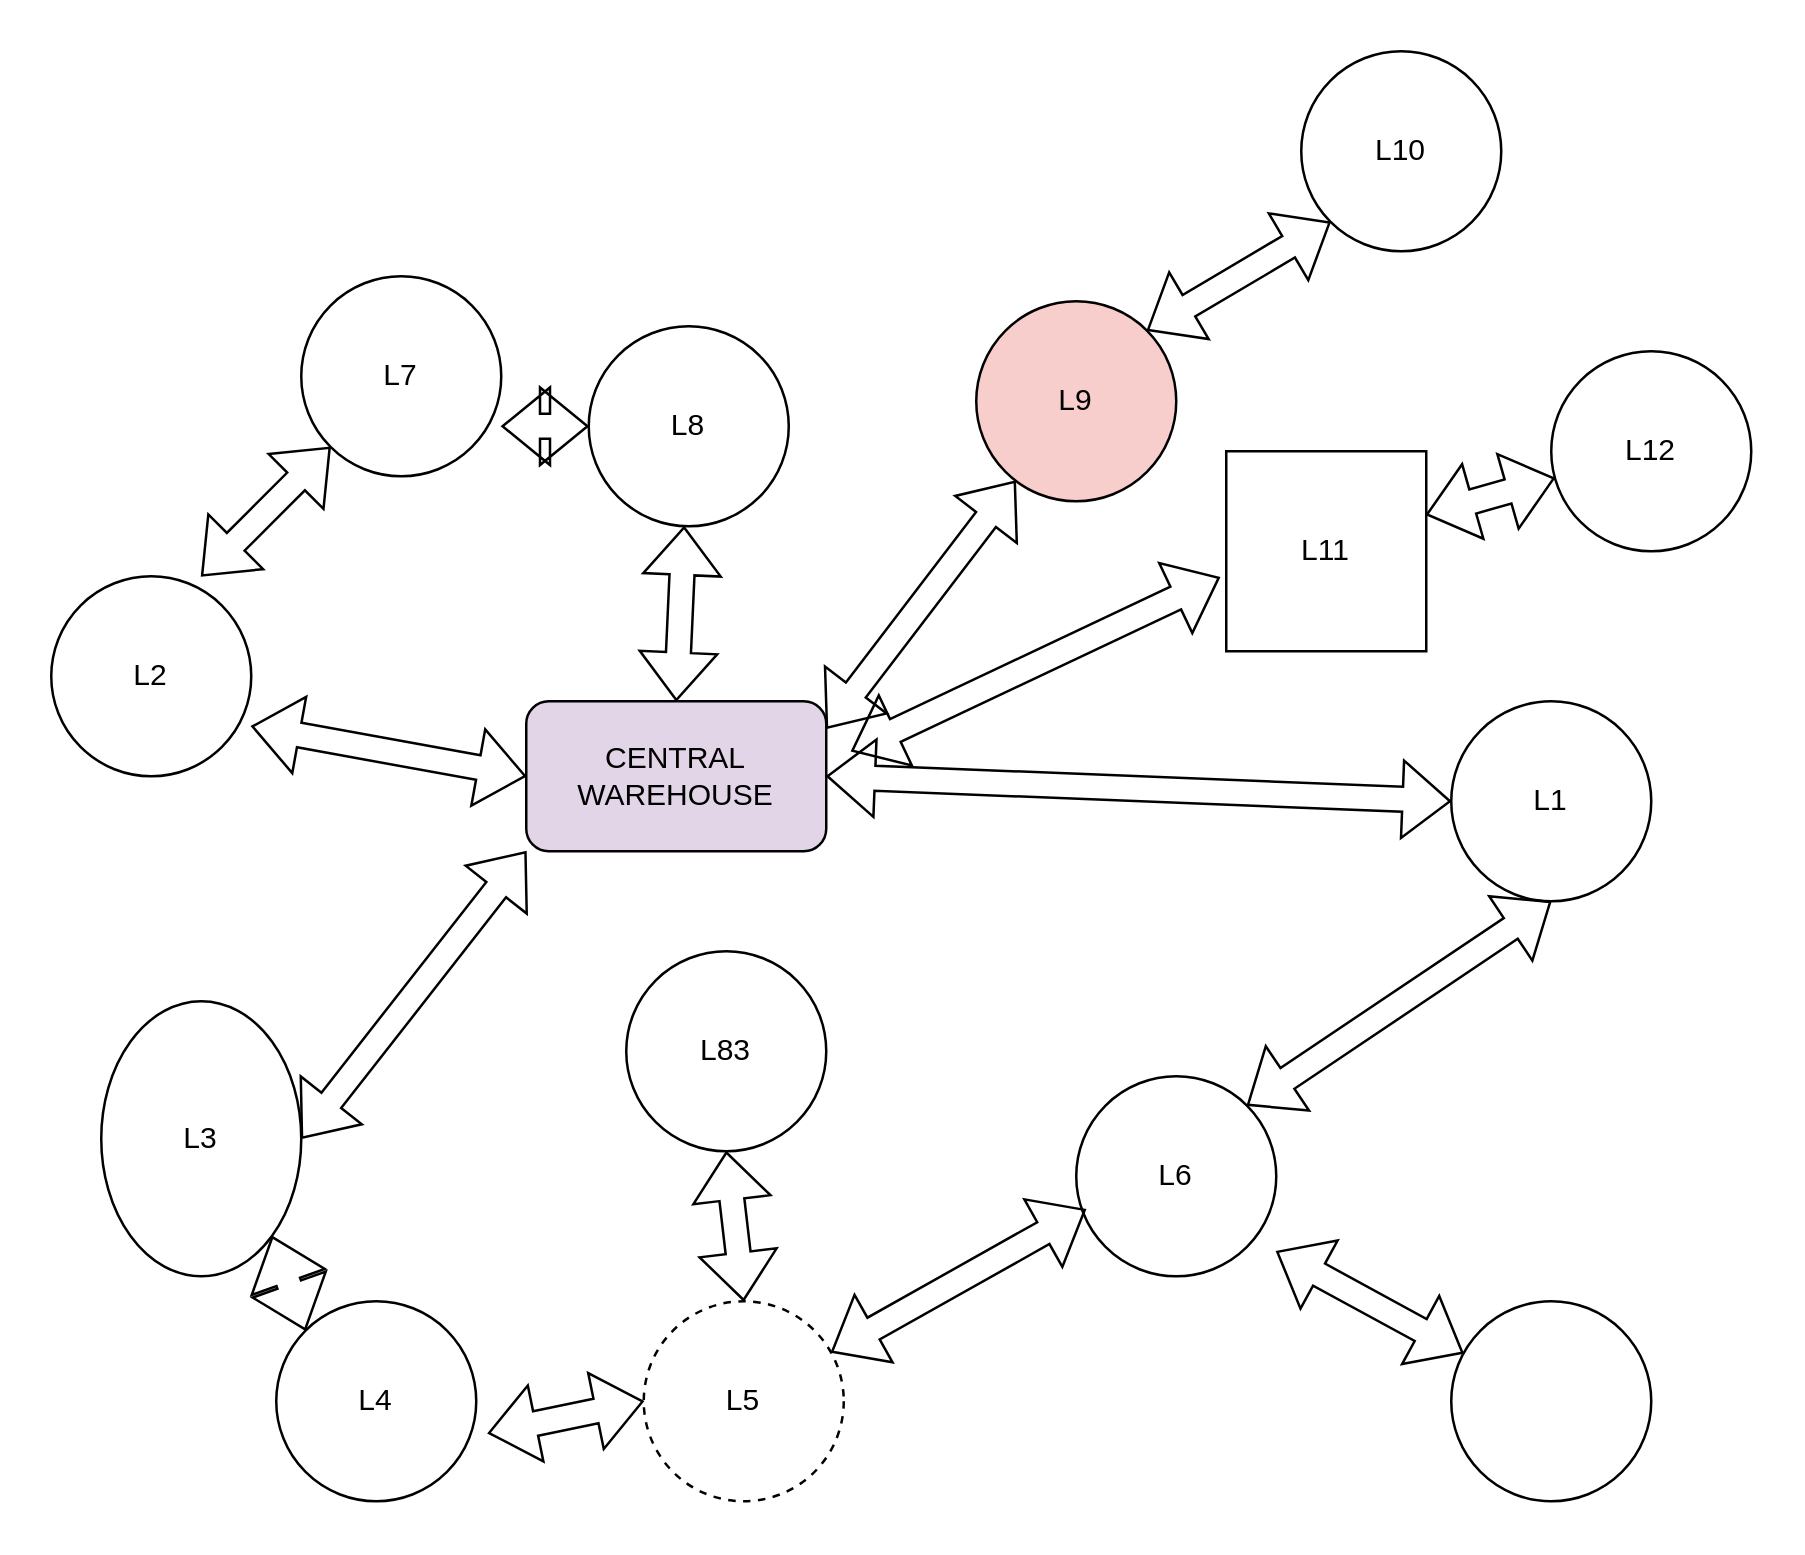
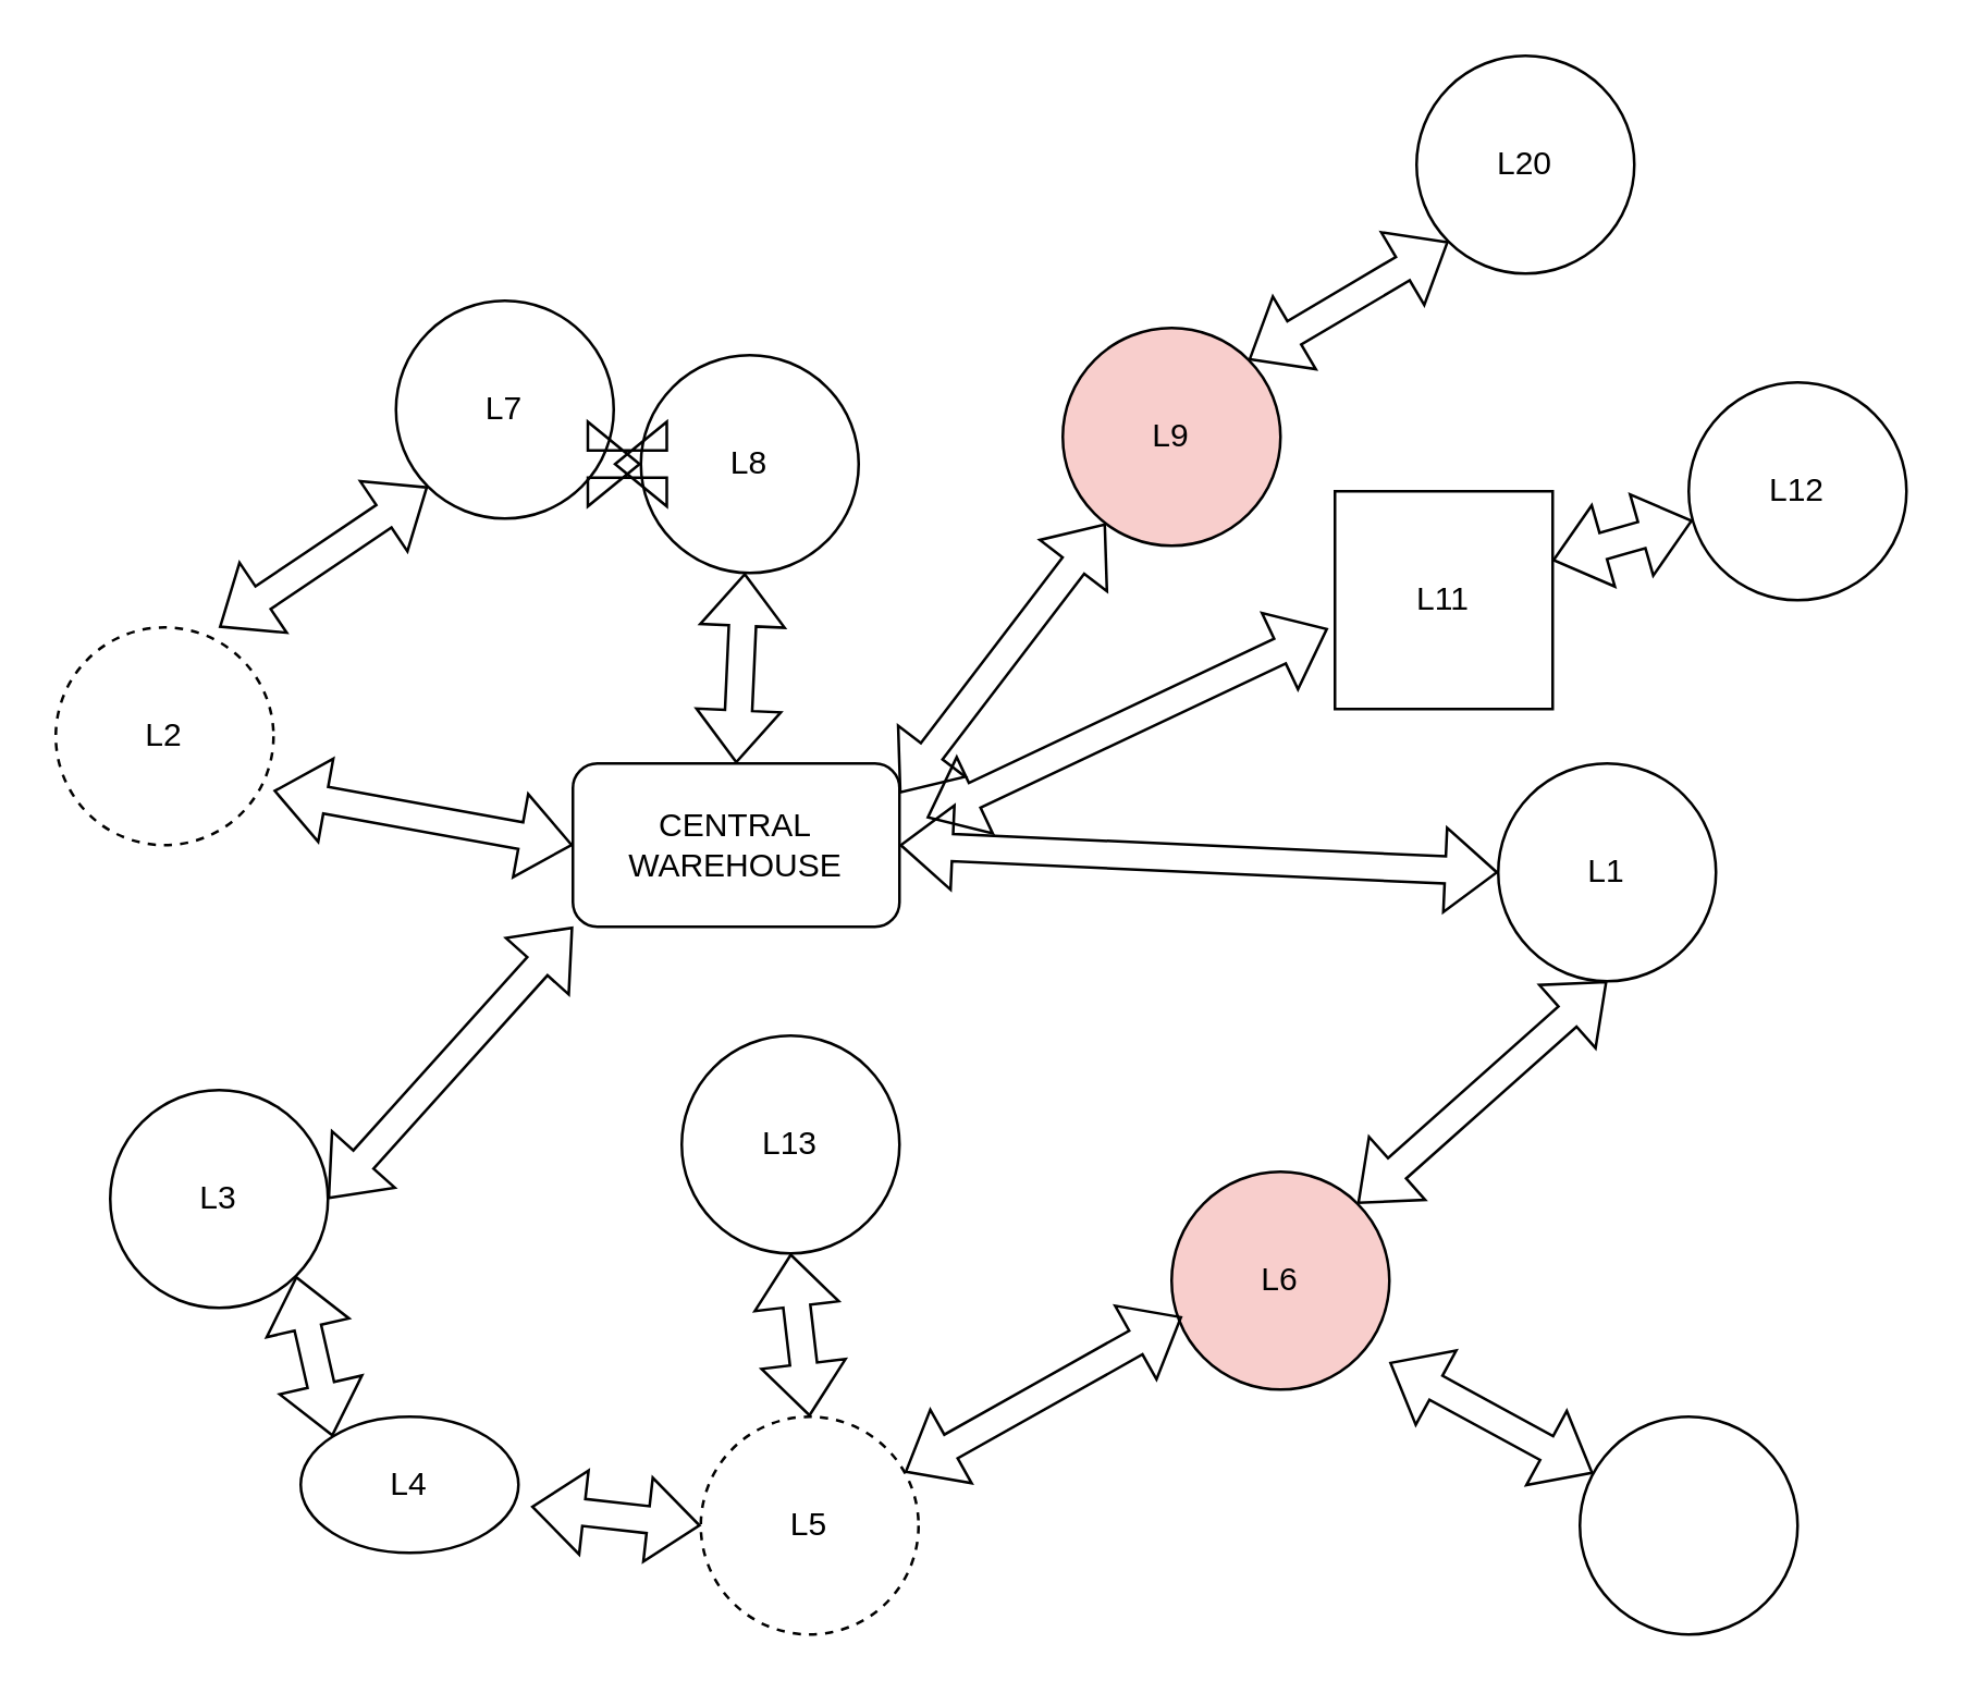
  <mxCell id="0" />
  <mxCell id="1" parent="0" />
- <mxCell id="2" value="CENTRAL&lt;br&gt;WAREHOUSE" style="rounded=1;whiteSpace=wrap;html=1;fillColor=#e1d5e7;" vertex="1" parent="1"><mxGeometry x="210" y="280" width="120" height="60" as="geometry" /></mxCell>
- <mxCell id="3" value="L1" style="ellipse;whiteSpace=wrap;html=1;aspect=fixed;" vertex="1" parent="1"><mxGeometry x="580" y="280" width="80" height="80" as="geometry" /></mxCell>
+ <mxCell id="2" value="CENTRAL&lt;br&gt;WAREHOUSE" style="rounded=1;whiteSpace=wrap;html=1;" vertex="1" parent="1"><mxGeometry x="210" y="280" width="120" height="60" as="geometry" /></mxCell>
+ <mxCell id="3" value="L1" style="ellipse;whiteSpace=wrap;html=1;aspect=fixed;" vertex="1" parent="1"><mxGeometry x="550" y="280" width="80" height="80" as="geometry" /></mxCell>
  <mxCell id="4" value="L9" style="ellipse;whiteSpace=wrap;html=1;aspect=fixed;fillColor=#f8cecc;" vertex="1" parent="1"><mxGeometry x="390" y="120" width="80" height="80" as="geometry" /></mxCell>
  <mxCell id="5" value="L8" style="ellipse;whiteSpace=wrap;html=1;aspect=fixed;" vertex="1" parent="1"><mxGeometry x="235" y="130" width="80" height="80" as="geometry" /></mxCell>
  <mxCell id="6" value="L11" style="whiteSpace=wrap;html=1;aspect=fixed;rounded=0;" vertex="1" parent="1"><mxGeometry x="490" y="180" width="80" height="80" as="geometry" /></mxCell>
- <mxCell id="7" value="L7" style="ellipse;whiteSpace=wrap;html=1;aspect=fixed;" vertex="1" parent="1"><mxGeometry x="120" y="110" width="80" height="80" as="geometry" /></mxCell>
- <mxCell id="8" value="L6" style="ellipse;whiteSpace=wrap;html=1;aspect=fixed;" vertex="1" parent="1"><mxGeometry x="430" y="430" width="80" height="80" as="geometry" /></mxCell>
+ <mxCell id="7" value="L7" style="ellipse;whiteSpace=wrap;html=1;aspect=fixed;" vertex="1" parent="1"><mxGeometry x="145" y="110" width="80" height="80" as="geometry" /></mxCell>
+ <mxCell id="8" value="L6" style="ellipse;whiteSpace=wrap;html=1;aspect=fixed;fillColor=#f8cecc;" vertex="1" parent="1"><mxGeometry x="430" y="430" width="80" height="80" as="geometry" /></mxCell>
  <mxCell id="9" value="L5" style="ellipse;whiteSpace=wrap;html=1;aspect=fixed;dashed=1;" vertex="1" parent="1"><mxGeometry x="257" y="520" width="80" height="80" as="geometry" /></mxCell>
- <mxCell id="10" value="L4" style="ellipse;whiteSpace=wrap;html=1;aspect=fixed;" vertex="1" parent="1"><mxGeometry x="110" y="520" width="80" height="80" as="geometry" /></mxCell>
- <mxCell id="11" value="L3" style="ellipse;whiteSpace=wrap;html=1;aspect=fixed;" vertex="1" parent="1"><mxGeometry x="40" y="400" width="80" height="110" as="geometry" /></mxCell>
- <mxCell id="12" value="L2" style="ellipse;whiteSpace=wrap;html=1;aspect=fixed;" vertex="1" parent="1"><mxGeometry x="20" y="230" width="80" height="80" as="geometry" /></mxCell>
+ <mxCell id="10" value="L4" style="ellipse;whiteSpace=wrap;html=1;aspect=fixed;" vertex="1" parent="1"><mxGeometry x="110" y="520" width="80" height="50" as="geometry" /></mxCell>
+ <mxCell id="11" value="L3" style="ellipse;whiteSpace=wrap;html=1;aspect=fixed;" vertex="1" parent="1"><mxGeometry x="40" y="400" width="80" height="80" as="geometry" /></mxCell>
+ <mxCell id="12" value="L2" style="ellipse;whiteSpace=wrap;html=1;aspect=fixed;dashed=1;" vertex="1" parent="1"><mxGeometry x="20" y="230" width="80" height="80" as="geometry" /></mxCell>
  <mxCell id="13" value="" style="shape=flexArrow;endArrow=classic;startArrow=classic;html=1;rounded=0;entryX=0;entryY=0.5;entryDx=0;entryDy=0;exitX=1;exitY=0.5;exitDx=0;exitDy=0;" edge="1" parent="1" source="2" target="3"><mxGeometry width="100" height="100" relative="1" as="geometry"><mxPoint x="220" y="360" as="sourcePoint" /><mxPoint x="320" y="260" as="targetPoint" /></mxGeometry></mxCell>
  <mxCell id="14" value="" style="shape=flexArrow;endArrow=classic;startArrow=classic;html=1;rounded=0;entryX=1;entryY=0.75;entryDx=0;entryDy=0;exitX=0;exitY=0.5;exitDx=0;exitDy=0;entryPerimeter=0;" edge="1" parent="1" source="2" target="12"><mxGeometry width="100" height="100" relative="1" as="geometry"><mxPoint x="280" y="290" as="sourcePoint" /><mxPoint x="270" y="240" as="targetPoint" /></mxGeometry></mxCell>
  <mxCell id="15" value="" style="shape=flexArrow;endArrow=classic;startArrow=classic;html=1;rounded=0;entryX=1;entryY=0.5;entryDx=0;entryDy=0;exitX=0;exitY=1;exitDx=0;exitDy=0;" edge="1" parent="1" source="2" target="11"><mxGeometry width="100" height="100" relative="1" as="geometry"><mxPoint x="290" y="300" as="sourcePoint" /><mxPoint x="280" y="250" as="targetPoint" /></mxGeometry></mxCell>
  <mxCell id="16" value="" style="shape=flexArrow;endArrow=classic;startArrow=classic;html=1;rounded=0;entryX=1;entryY=1;entryDx=0;entryDy=0;exitX=0;exitY=0;exitDx=0;exitDy=0;" edge="1" parent="1" source="10" target="11"><mxGeometry width="100" height="100" relative="1" as="geometry"><mxPoint x="300" y="310" as="sourcePoint" /><mxPoint x="290" y="260" as="targetPoint" /></mxGeometry></mxCell>
  <mxCell id="17" value="" style="shape=flexArrow;endArrow=classic;startArrow=classic;html=1;rounded=0;entryX=0;entryY=0.5;entryDx=0;entryDy=0;exitX=1.058;exitY=0.66;exitDx=0;exitDy=0;exitPerimeter=0;" edge="1" parent="1" source="10" target="9"><mxGeometry width="100" height="100" relative="1" as="geometry"><mxPoint x="132" y="542" as="sourcePoint" /><mxPoint x="118" y="478" as="targetPoint" /></mxGeometry></mxCell>
  <mxCell id="18" value="" style="shape=flexArrow;endArrow=classic;startArrow=classic;html=1;rounded=0;entryX=0.048;entryY=0.665;entryDx=0;entryDy=0;entryPerimeter=0;" edge="1" parent="1" source="9" target="8"><mxGeometry width="100" height="100" relative="1" as="geometry"><mxPoint x="205" y="583" as="sourcePoint" /><mxPoint x="267" y="570" as="targetPoint" /></mxGeometry></mxCell>
  <mxCell id="19" value="" style="shape=flexArrow;endArrow=classic;startArrow=classic;html=1;rounded=0;entryX=0.5;entryY=1;entryDx=0;entryDy=0;exitX=1;exitY=0;exitDx=0;exitDy=0;" edge="1" parent="1" source="8" target="3"><mxGeometry width="100" height="100" relative="1" as="geometry"><mxPoint x="215" y="593" as="sourcePoint" /><mxPoint x="277" y="580" as="targetPoint" /></mxGeometry></mxCell>
  <mxCell id="20" value="" style="shape=flexArrow;endArrow=classic;startArrow=classic;html=1;rounded=0;entryX=0;entryY=1;entryDx=0;entryDy=0;exitX=0.75;exitY=0;exitDx=0;exitDy=0;exitPerimeter=0;" edge="1" parent="1" source="12" target="7"><mxGeometry width="100" height="100" relative="1" as="geometry"><mxPoint x="330" y="330" as="sourcePoint" /><mxPoint x="430" y="230" as="targetPoint" /></mxGeometry></mxCell>
  <mxCell id="21" value="" style="shape=flexArrow;endArrow=classic;startArrow=classic;html=1;rounded=0;entryX=0;entryY=0.5;entryDx=0;entryDy=0;exitX=1;exitY=0.75;exitDx=0;exitDy=0;exitPerimeter=0;" edge="1" parent="1" source="7" target="5"><mxGeometry width="100" height="100" relative="1" as="geometry"><mxPoint x="90" y="240" as="sourcePoint" /><mxPoint x="142" y="188" as="targetPoint" /></mxGeometry></mxCell>
  <mxCell id="22" value="" style="shape=flexArrow;endArrow=classic;startArrow=classic;html=1;rounded=0;entryX=0.5;entryY=0;entryDx=0;entryDy=0;" edge="1" parent="1" source="5" target="2"><mxGeometry width="100" height="100" relative="1" as="geometry"><mxPoint x="100" y="250" as="sourcePoint" /><mxPoint x="270" y="270" as="targetPoint" /></mxGeometry></mxCell>
  <mxCell id="23" value="" style="shape=flexArrow;endArrow=classic;startArrow=classic;html=1;rounded=0;exitX=-0.032;exitY=0.63;exitDx=0;exitDy=0;exitPerimeter=0;" edge="1" parent="1" source="6"><mxGeometry width="100" height="100" relative="1" as="geometry"><mxPoint x="443" y="219" as="sourcePoint" /><mxPoint x="340" y="300" as="targetPoint" /></mxGeometry></mxCell>
  <mxCell id="24" value="" style="shape=flexArrow;endArrow=classic;startArrow=classic;html=1;rounded=0;entryX=0.5;entryY=0;entryDx=0;entryDy=0;" edge="1" parent="1" source="4"><mxGeometry width="100" height="100" relative="1" as="geometry"><mxPoint x="343" y="220" as="sourcePoint" /><mxPoint x="330" y="291" as="targetPoint" /></mxGeometry></mxCell>
- <mxCell id="25" value="L10" style="ellipse;whiteSpace=wrap;html=1;aspect=fixed;" vertex="1" parent="1"><mxGeometry x="520" y="20" width="80" height="80" as="geometry" /></mxCell>
+ <mxCell id="25" value="L20" style="ellipse;whiteSpace=wrap;html=1;aspect=fixed;" vertex="1" parent="1"><mxGeometry x="520" y="20" width="80" height="80" as="geometry" /></mxCell>
  <mxCell id="26" value="L12" style="ellipse;whiteSpace=wrap;html=1;aspect=fixed;" vertex="1" parent="1"><mxGeometry x="620" y="140" width="80" height="80" as="geometry" /></mxCell>
  <mxCell id="27" value="" style="shape=flexArrow;endArrow=classic;startArrow=classic;html=1;rounded=0;entryX=0.998;entryY=0.318;entryDx=0;entryDy=0;entryPerimeter=0;" edge="1" parent="1" source="26" target="6"><mxGeometry width="100" height="100" relative="1" as="geometry"><mxPoint x="497" y="240" as="sourcePoint" /><mxPoint x="350" y="310" as="targetPoint" /></mxGeometry></mxCell>
  <mxCell id="28" value="" style="shape=flexArrow;endArrow=classic;startArrow=classic;html=1;rounded=0;exitX=0;exitY=1;exitDx=0;exitDy=0;entryX=1;entryY=0;entryDx=0;entryDy=0;" edge="1" parent="1" source="25" target="4"><mxGeometry width="100" height="100" relative="1" as="geometry"><mxPoint x="507" y="250" as="sourcePoint" /><mxPoint x="360" y="320" as="targetPoint" /></mxGeometry></mxCell>
- <mxCell id="29" value="L83" style="ellipse;whiteSpace=wrap;html=1;aspect=fixed;" vertex="1" parent="1"><mxGeometry x="250" y="380" width="80" height="80" as="geometry" /></mxCell>
+ <mxCell id="29" value="L13" style="ellipse;whiteSpace=wrap;html=1;aspect=fixed;" vertex="1" parent="1"><mxGeometry x="250" y="380" width="80" height="80" as="geometry" /></mxCell>
  <mxCell id="30" value="" style="shape=flexArrow;endArrow=classic;startArrow=classic;html=1;rounded=0;entryX=0.5;entryY=0;entryDx=0;entryDy=0;exitX=0.5;exitY=1;exitDx=0;exitDy=0;" edge="1" parent="1" source="29" target="9"><mxGeometry width="100" height="100" relative="1" as="geometry"><mxPoint x="240" y="450" as="sourcePoint" /><mxPoint x="340" y="350" as="targetPoint" /></mxGeometry></mxCell>
  <mxCell id="31" value="" style="ellipse;whiteSpace=wrap;html=1;aspect=fixed;" vertex="1" parent="1"><mxGeometry x="580" y="520" width="80" height="80" as="geometry" /></mxCell>
  <mxCell id="32" value="" style="shape=flexArrow;endArrow=classic;startArrow=classic;html=1;rounded=0;" edge="1" parent="1" source="31"><mxGeometry width="100" height="100" relative="1" as="geometry"><mxPoint x="440" y="600" as="sourcePoint" /><mxPoint x="510" y="500" as="targetPoint" /></mxGeometry></mxCell>
